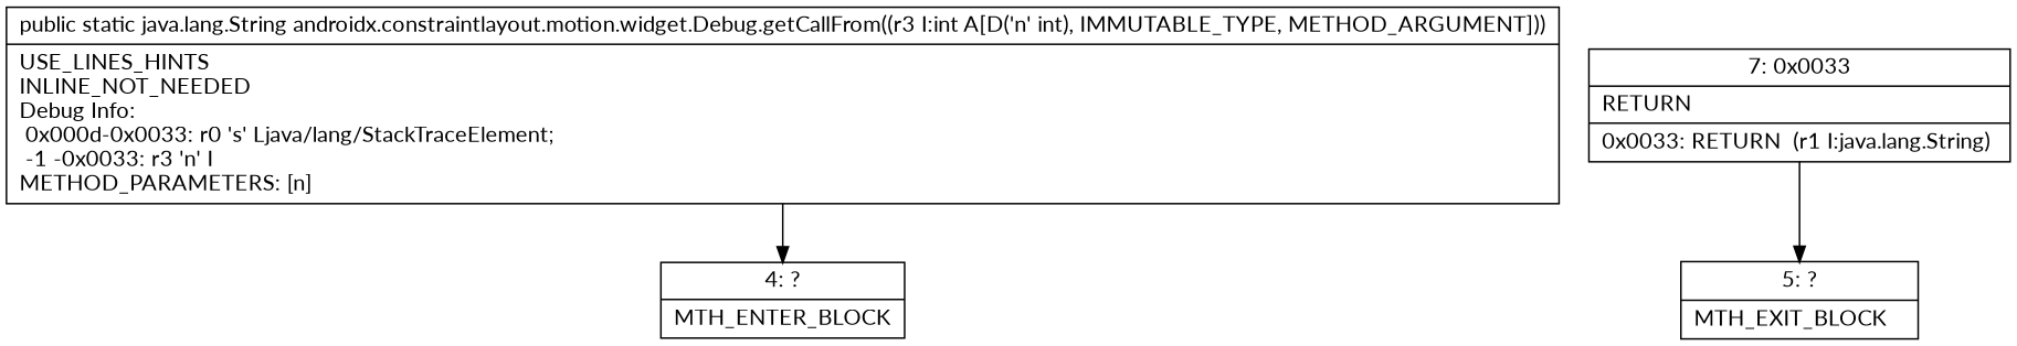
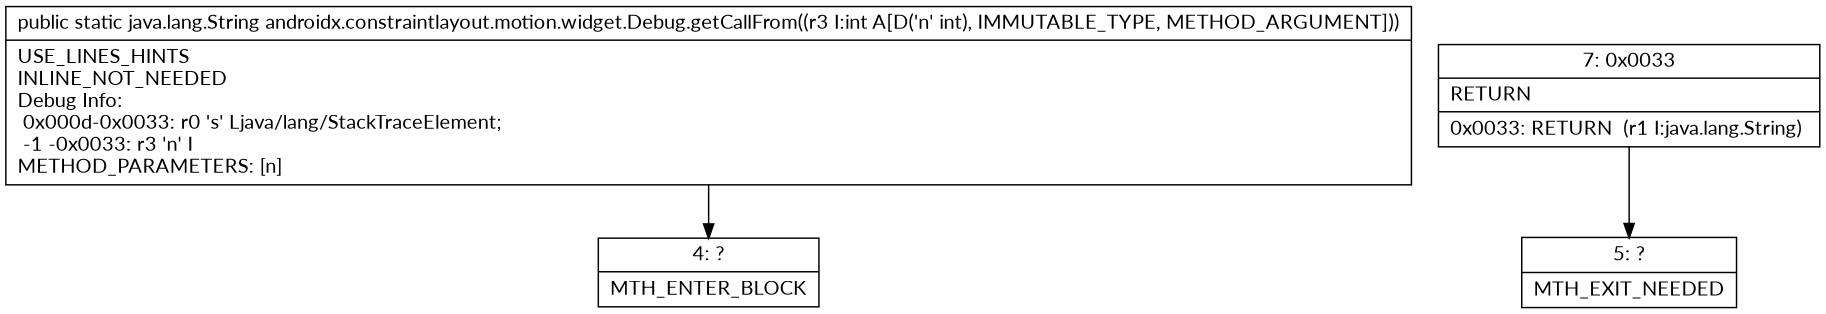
  digraph {
    fontname=Lato
    node [fontname=Lato shape=record]
    edge [fontname=Lato]
    n1 [label="{4\:\ ?|MTH_ENTER_BLOCK\l}"]
    n2 [label="{7\:\ 0x0033|RETURN\l|0x0033: RETURN  (r1 I:java.lang.String) \l}"]
-   n3 [label="{5\:\ ?|MTH_EXIT_BLOCK\l}"]
+   n3 [label="{5\:\ ?|MTH_EXIT_NEEDED\l}"]
    n4 [label="{public static java.lang.String androidx.constraintlayout.motion.widget.Debug.getCallFrom((r3 I:int A[D('n' int), IMMUTABLE_TYPE, METHOD_ARGUMENT]))  | USE_LINES_HINTS\lINLINE_NOT_NEEDED\lDebug Info:\l  0x000d\-0x0033: r0 's' Ljava\/lang\/StackTraceElement;\l  \-1 \-0x0033: r3 'n' I\lMETHOD_PARAMETERS: [n]\l}"]
    n2 -> n3
    n4 -> n1
  }
